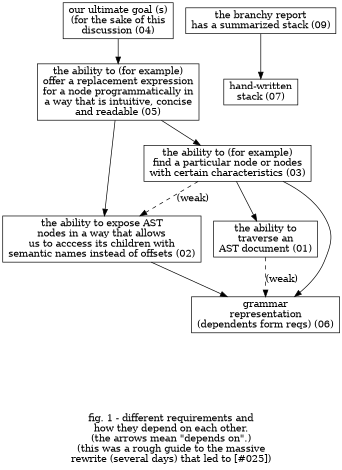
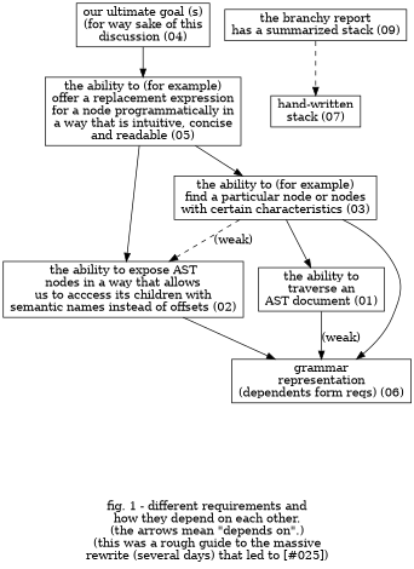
  digraph {
    label="\nfig. 1 - different requirements and\nhow they depend on each other.\n(the arrows mean \"depends on\".)\n(this was a rough guide to the massive\nrewrite (several days) that led to [#025])\n"
    node [shape=rect]
    n1 [label="the ability to\ntraverse an\nAST document (01)"]
    n2 [label="grammar\nrepresentation\n(dependents form reqs) (06)"]
    n3 [label="hand-written\nstack (07)"]
    n4 [label="the ability to expose AST\nnodes in a way that allows\nus to acccess its children with\nsemantic names instead of offsets (02)"]
    n5 [label="the ability to (for example)\nfind a particular node or nodes\nwith certain characteristics (03)"]
-   n6 [label="our ultimate goal (s)\n(for the sake of this\ndiscussion (04)"]
+   n6 [label="our ultimate goal (s)\n(for way sake of this\ndiscussion (04)"]
    n7 [label="the ability to (for example)\noffer a replacement expression\nfor a node programmatically in\na way that is intuitive, concise\nand readable (05)"]
    n8 [label="the branchy report\nhas a summarized stack (09)"]
-   n1 -> n2 [label="(weak)" style=dashed]
+   n1 -> n2 [label="(weak)" style=solid]
    n4 -> n2
    n5 -> n1
    n5 -> n2
    n5 -> n4 [label="(weak)" style=dashed]
    n6 -> n7
    n7 -> n4
    n7 -> n5
-   n8 -> n3
+   n8 -> n3 [style=dashed]
  }
